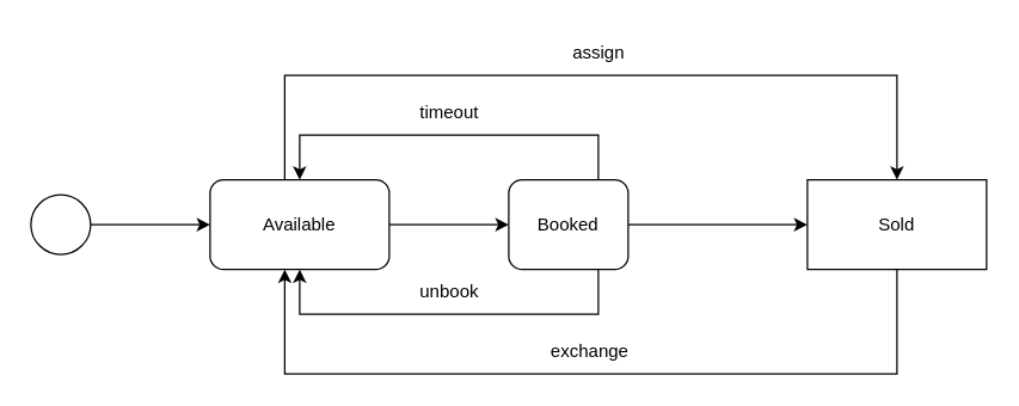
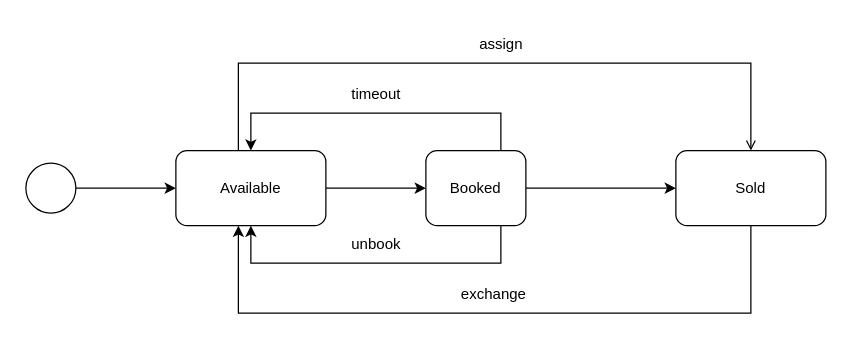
  <mxCell id="0" />
  <mxCell id="1" parent="0" />
  <mxCell id="2" value="" style="edgeStyle=orthogonalEdgeStyle;rounded=0;orthogonalLoop=1;jettySize=auto;html=1;" edge="1" parent="1" source="3" target="6"><mxGeometry relative="1" as="geometry" /></mxCell>
  <mxCell id="3" value="" style="ellipse;whiteSpace=wrap;html=1;aspect=fixed;" vertex="1" parent="1"><mxGeometry x="20" y="130" width="40" height="40" as="geometry" /></mxCell>
  <mxCell id="4" value="" style="edgeStyle=orthogonalEdgeStyle;rounded=0;orthogonalLoop=1;jettySize=auto;html=1;" edge="1" parent="1" source="6" target="10"><mxGeometry relative="1" as="geometry" /></mxCell>
- <mxCell id="5" style="edgeStyle=orthogonalEdgeStyle;rounded=0;orthogonalLoop=1;jettySize=auto;html=1;entryX=0.5;entryY=0;entryDx=0;entryDy=0;" edge="1" parent="1" source="6" target="12"><mxGeometry relative="1" as="geometry"><Array as="points"><mxPoint x="190" y="50" /><mxPoint x="600" y="50" /></Array></mxGeometry></mxCell>
+ <mxCell id="5" style="edgeStyle=orthogonalEdgeStyle;rounded=0;orthogonalLoop=1;jettySize=auto;html=1;entryX=0.5;entryY=0;entryDx=0;entryDy=0;endArrow=open;" edge="1" parent="1" source="6" target="12"><mxGeometry relative="1" as="geometry"><Array as="points"><mxPoint x="190" y="50" /><mxPoint x="600" y="50" /></Array></mxGeometry></mxCell>
  <mxCell id="6" value="Available" style="rounded=1;whiteSpace=wrap;html=1;" vertex="1" parent="1"><mxGeometry x="140" y="120" width="120" height="60" as="geometry" /></mxCell>
  <mxCell id="7" value="" style="edgeStyle=orthogonalEdgeStyle;rounded=0;orthogonalLoop=1;jettySize=auto;html=1;" edge="1" parent="1" source="10" target="12"><mxGeometry relative="1" as="geometry" /></mxCell>
  <mxCell id="8" style="edgeStyle=orthogonalEdgeStyle;rounded=0;orthogonalLoop=1;jettySize=auto;html=1;entryX=0.5;entryY=0;entryDx=0;entryDy=0;" edge="1" parent="1" source="10" target="6"><mxGeometry relative="1" as="geometry"><Array as="points"><mxPoint x="400" y="90" /><mxPoint x="200" y="90" /></Array></mxGeometry></mxCell>
  <mxCell id="9" style="edgeStyle=orthogonalEdgeStyle;rounded=0;orthogonalLoop=1;jettySize=auto;html=1;entryX=0.5;entryY=1;entryDx=0;entryDy=0;" edge="1" parent="1" source="10" target="6"><mxGeometry relative="1" as="geometry"><Array as="points"><mxPoint x="400" y="210" /><mxPoint x="200" y="210" /></Array></mxGeometry></mxCell>
  <mxCell id="10" value="Booked" style="rounded=1;whiteSpace=wrap;html=1;" vertex="1" parent="1"><mxGeometry x="340" y="120" width="80" height="60" as="geometry" /></mxCell>
  <mxCell id="11" style="edgeStyle=orthogonalEdgeStyle;rounded=0;orthogonalLoop=1;jettySize=auto;html=1;" edge="1" parent="1" source="12"><mxGeometry relative="1" as="geometry"><mxPoint x="190" y="180" as="targetPoint" /><Array as="points"><mxPoint x="600" y="250" /><mxPoint x="190" y="250" /><mxPoint x="190" y="180" /></Array></mxGeometry></mxCell>
- <mxCell id="12" value="Sold" style="whiteSpace=wrap;html=1;rounded=0;" vertex="1" parent="1"><mxGeometry x="540" y="120" width="120" height="60" as="geometry" /></mxCell>
+ <mxCell id="12" value="Sold" style="rounded=1;whiteSpace=wrap;html=1;" vertex="1" parent="1"><mxGeometry x="540" y="120" width="120" height="60" as="geometry" /></mxCell>
  <mxCell id="13" value="timeout" style="text;html=1;align=center;verticalAlign=middle;resizable=0;points=[];autosize=1;strokeColor=none;fillColor=none;" vertex="1" parent="1"><mxGeometry x="270" y="60" width="60" height="30" as="geometry" /></mxCell>
  <mxCell id="14" value="unbook" style="text;html=1;align=center;verticalAlign=middle;resizable=0;points=[];autosize=1;strokeColor=none;fillColor=none;" vertex="1" parent="1"><mxGeometry x="270" y="180" width="60" height="30" as="geometry" /></mxCell>
  <mxCell id="15" value="exchange" style="text;html=1;align=center;verticalAlign=middle;resizable=0;points=[];autosize=1;strokeColor=none;fillColor=none;" vertex="1" parent="1"><mxGeometry x="354" y="220" width="80" height="30" as="geometry" /></mxCell>
  <mxCell id="16" value="assign" style="text;html=1;align=center;verticalAlign=middle;resizable=0;points=[];autosize=1;strokeColor=none;fillColor=none;" vertex="1" parent="1"><mxGeometry x="370" y="20" width="60" height="30" as="geometry" /></mxCell>
